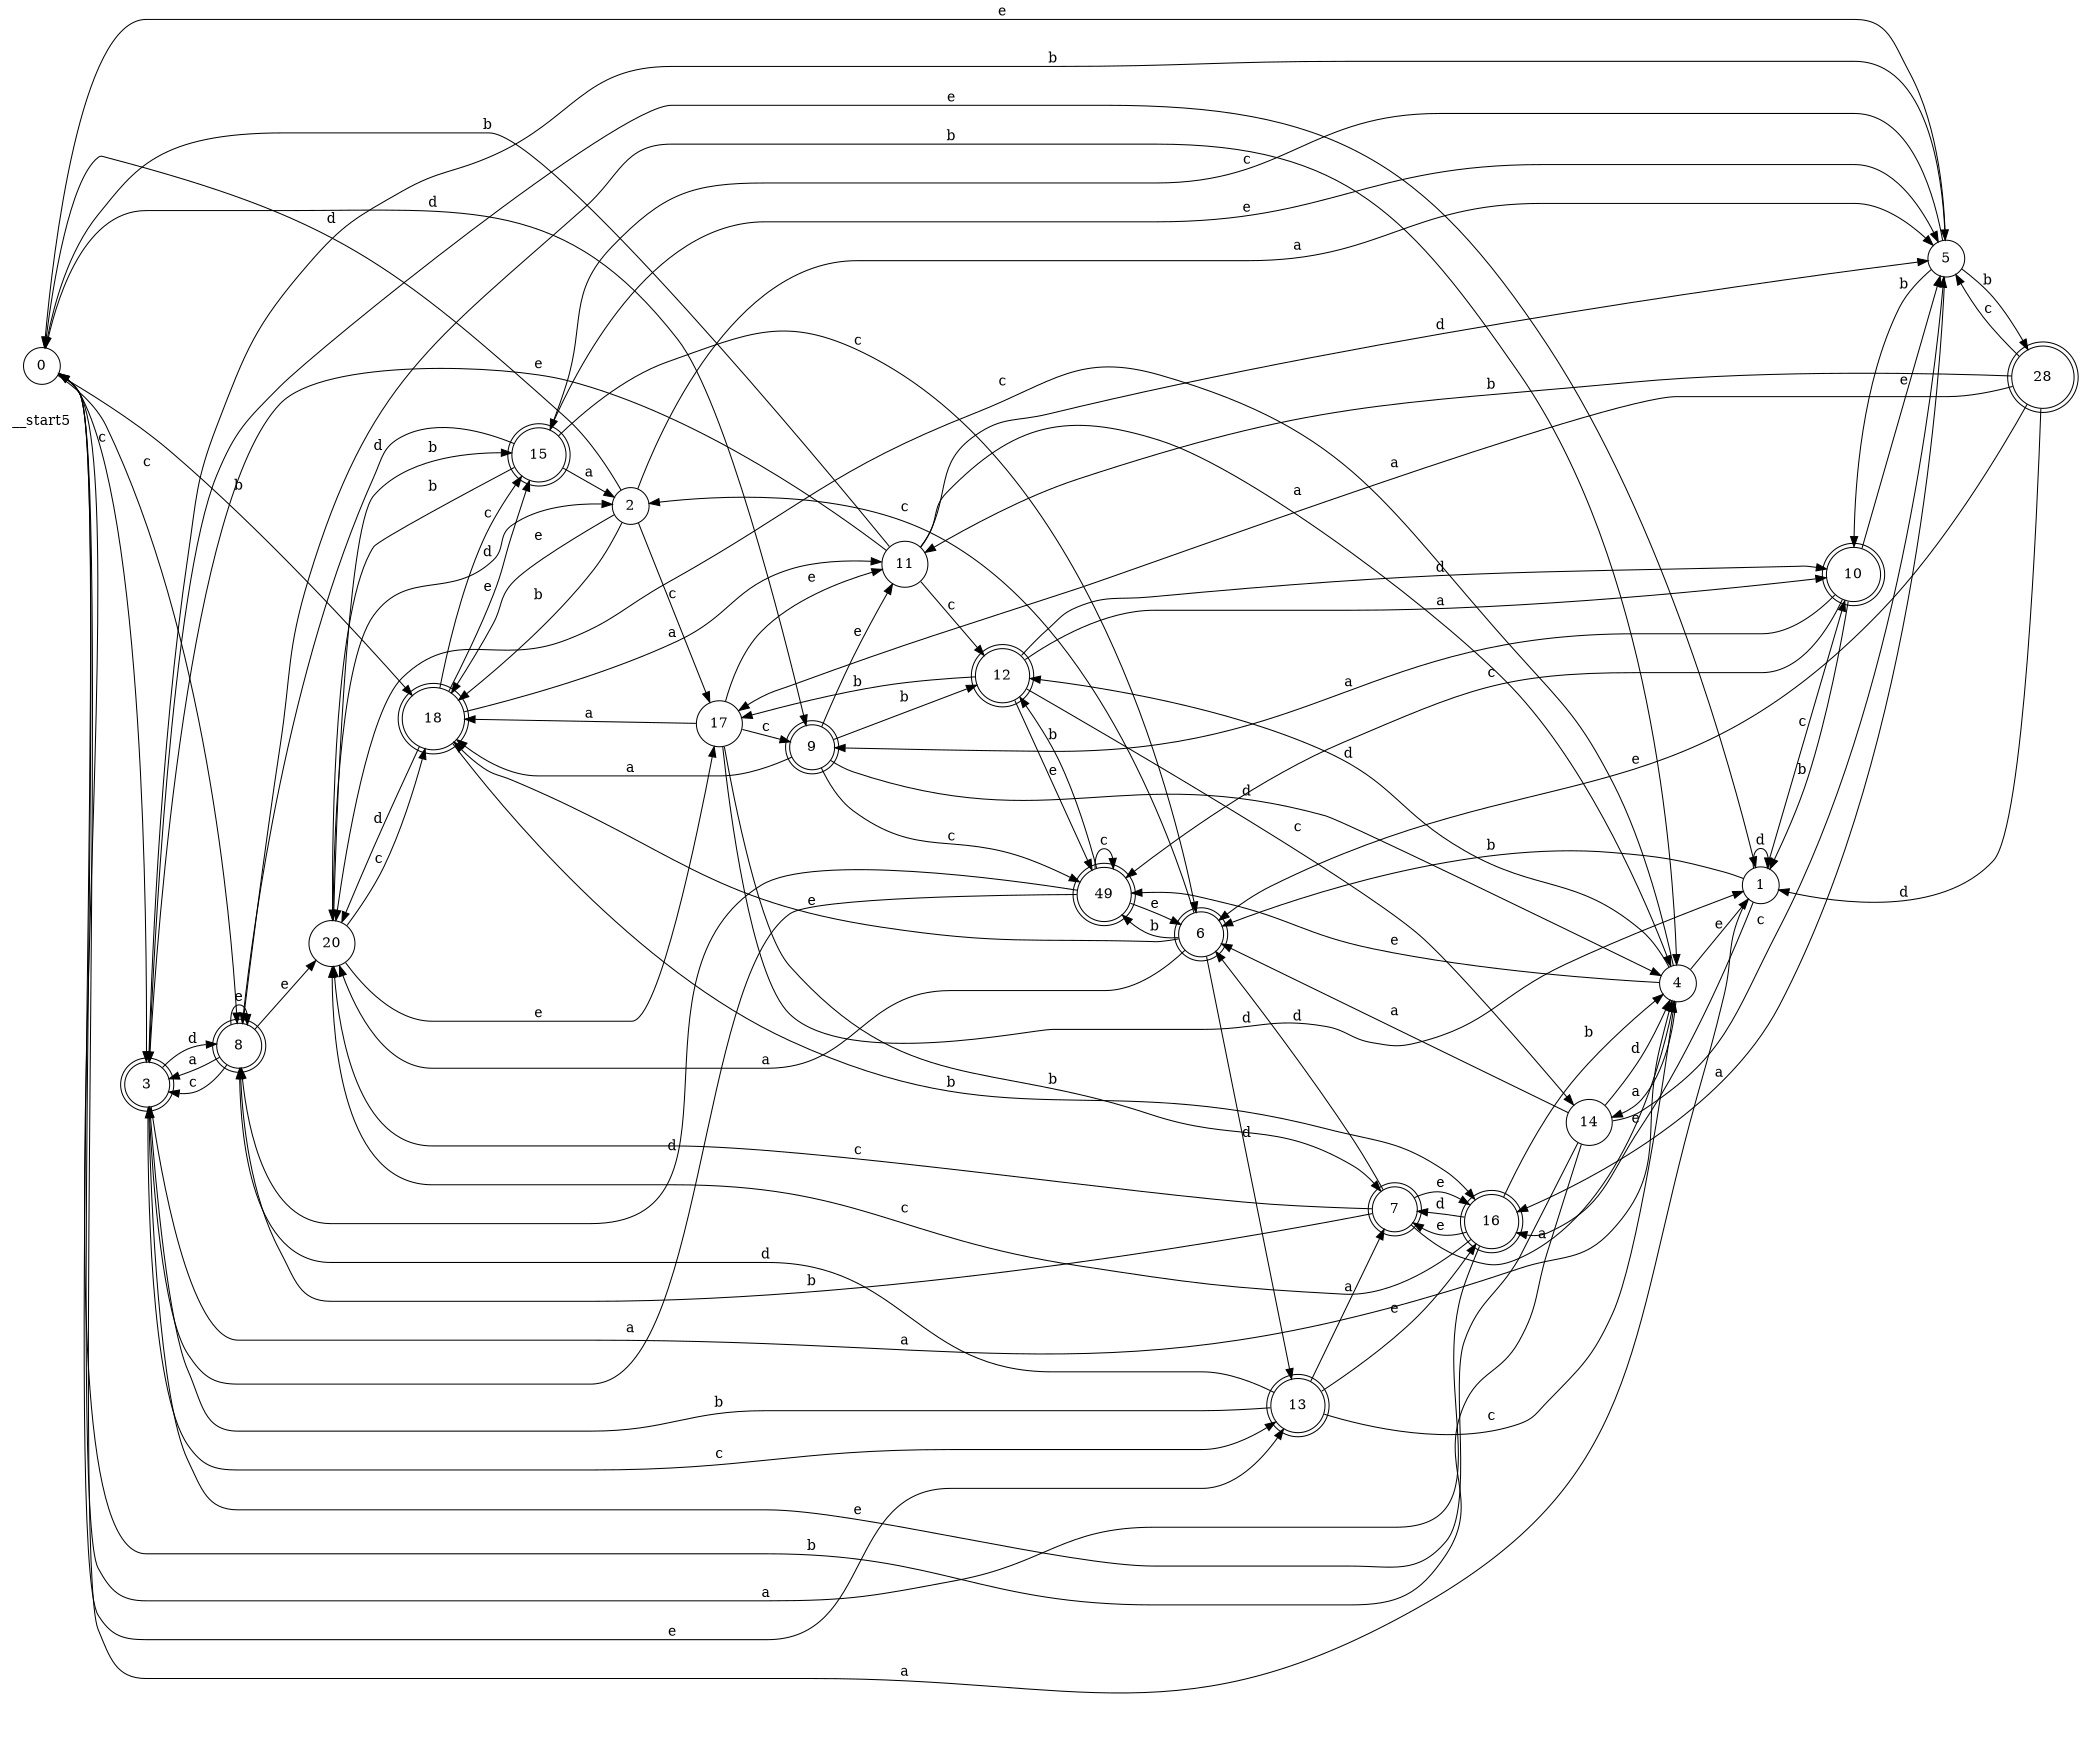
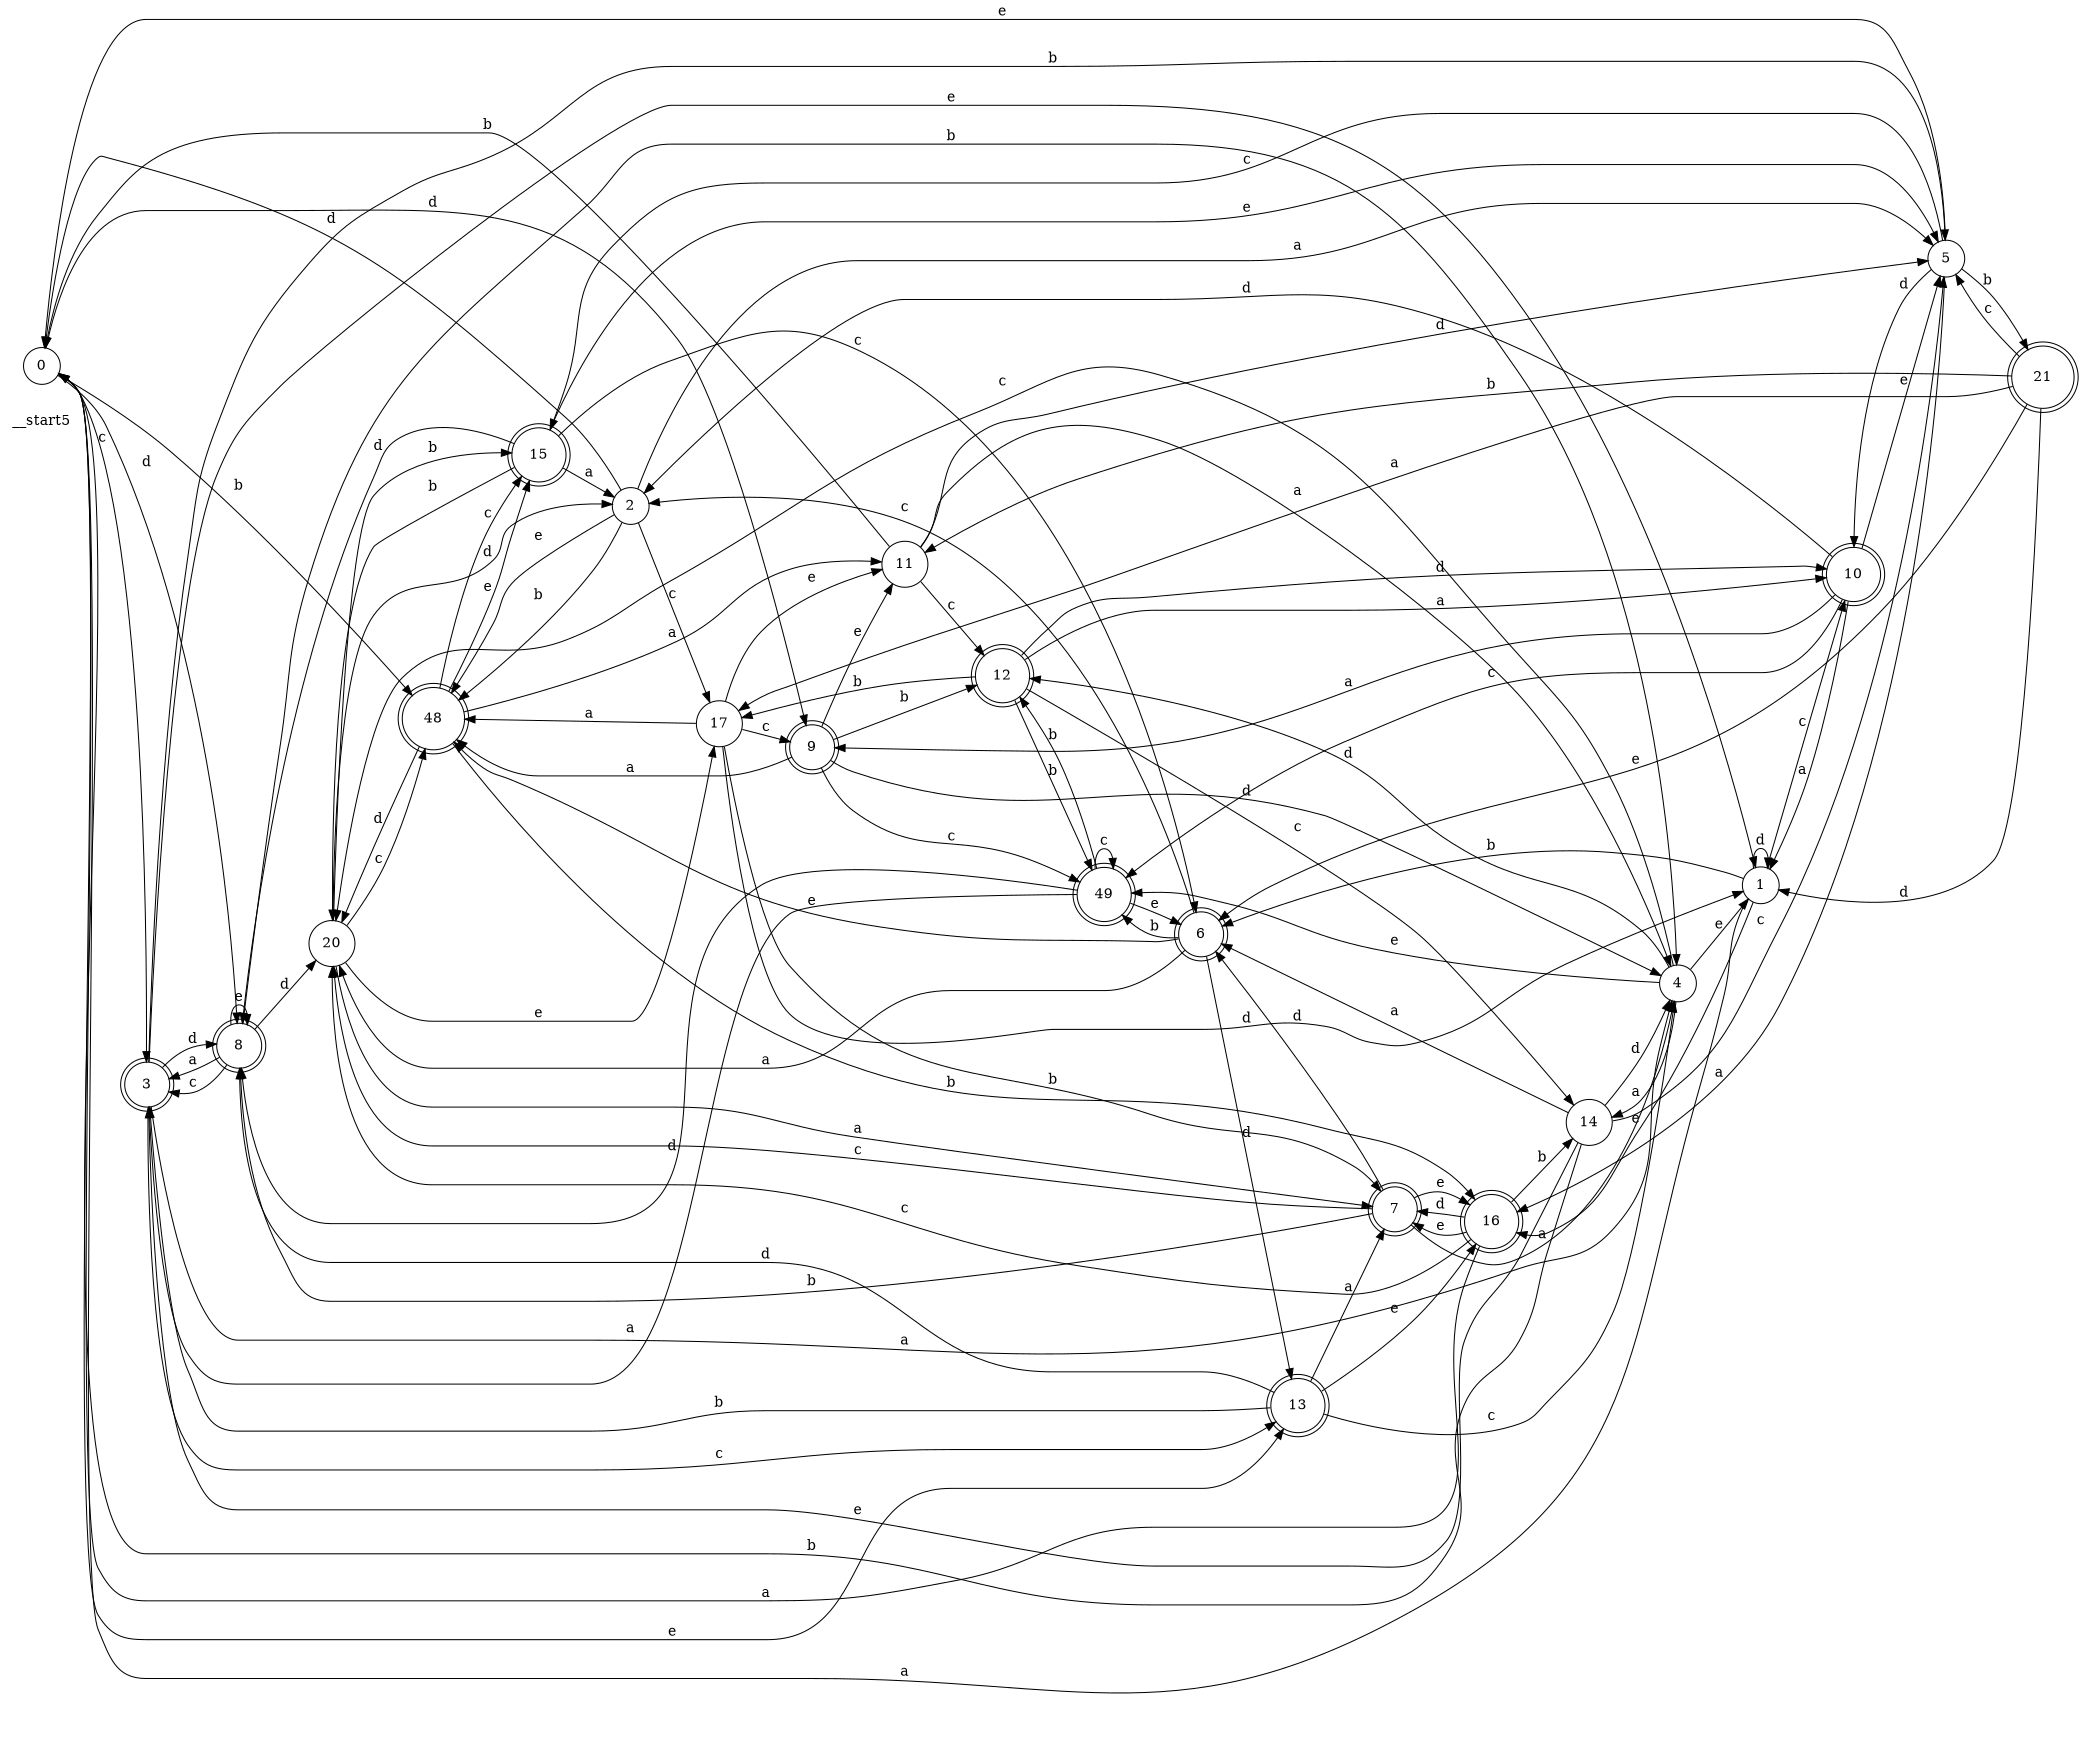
  digraph {
    rankdir=LR
    node [shape=doublecircle color=black fillcolor=white style="rounded,filled"]
    n1 [label=__start5 shape=none color="" fillcolor="" style=""]
    n2 [label=0 shape=circle style=filled]
    n3 [label=3]
    n4 [label=8]
    n5 [label=9]
    n6 [label=13]
-   n7 [label=18]
+   n7 [label=48]
    n8 [label=1 shape=circle style=filled]
    n9 [label=5 shape=circle style=filled]
    n10 [label=4 shape=circle style=filled]
    n11 [label=20 shape=circle style=filled]
    n12 [label=12]
    n13 [label=49]
    n14 [label=11 shape=circle style=filled]
    n15 [label=16]
    n16 [label=7]
    n17 [label=15]
    n18 [label=6]
    n19 [label=10]
    n20 [label=2 shape=circle style=filled]
    n21 [label=14 shape=circle style=filled]
    n22 [label=17 shape=circle style=filled]
-   n23 [label=28]
+   n23 [label=21]
    n2 -> n3 [label=c]
-   n2 -> n4 [label=c]
+   n2 -> n4 [label=d]
    n2 -> n5 [label=d]
    n2 -> n6 [label=e]
    n2 -> n7 [label=b]
    n3 -> n4 [label=d]
    n3 -> n6 [label=c]
    n3 -> n8 [label=e]
    n3 -> n9 [label=b]
    n3 -> n10 [label=a]
    n4 -> n3 [label=a]
    n4 -> n3 [label=c]
    n4 -> n4 [label=e]
    n4 -> n10 [label=b]
-   n4 -> n11 [label=e]
+   n4 -> n11 [label=d]
    n5 -> n7 [label=a]
    n5 -> n10 [label=d]
    n5 -> n12 [label=b]
    n5 -> n13 [label=c]
    n5 -> n14 [label=e]
    n6 -> n3 [label=b]
    n6 -> n4 [label=d]
    n6 -> n10 [label=c]
    n6 -> n15 [label=e]
    n6 -> n16 [label=a]
    n7 -> n11 [label=d]
    n7 -> n14 [label=a]
    n7 -> n15 [label=b]
    n7 -> n17 [label=c]
    n7 -> n17 [label=e]
    n8 -> n2 [label=a]
    n8 -> n8 [label=d]
    n8 -> n15 [label=e]
    n8 -> n18 [label=b]
    n8 -> n19 [label=c]
    n9 -> n2 [label=e]
    n9 -> n15 [label=a]
    n9 -> n17 [label=c]
-   n9 -> n19 [label=b]
+   n9 -> n19 [label=d]
    n9 -> n23 [label=b]
    n10 -> n8 [label=e]
    n10 -> n11 [label=c]
    n10 -> n12 [label=d]
    n10 -> n13 [label=e]
    n10 -> n21 [label=a]
    n11 -> n7 [label=c]
+   n11 -> n16 [label=a]
    n11 -> n17 [label=b]
    n11 -> n20 [label=d]
    n11 -> n22 [label=e]
-   n12 -> n13 [label=e]
+   n12 -> n13 [label=b]
    n12 -> n19 [label=a]
    n12 -> n19 [label=d]
    n12 -> n21 [label=c]
    n12 -> n22 [label=b]
    n13 -> n3 [label=a]
    n13 -> n4 [label=d]
    n13 -> n12 [label=b]
    n13 -> n13 [label=c]
    n13 -> n18 [label=e]
    n14 -> n2 [label=b]
-   n14 -> n3 [label=e]
    n14 -> n9 [label=d]
    n14 -> n10 [label=a]
    n14 -> n12 [label=c]
    n15 -> n2 [label=a]
    n15 -> n11 [label=c]
    n15 -> n16 [label=d]
    n15 -> n16 [label=e]
-   n15 -> n10 [label=b]
+   n15 -> n21 [label=b]
    n16 -> n4 [label=b]
    n16 -> n10 [label=a]
    n16 -> n11 [label=c]
    n16 -> n15 [label=e]
    n16 -> n18 [label=d]
    n17 -> n4 [label=d]
    n17 -> n9 [label=e]
    n17 -> n11 [label=b]
    n17 -> n18 [label=c]
    n17 -> n20 [label=a]
    n18 -> n6 [label=d]
    n18 -> n7 [label=e]
    n18 -> n11 [label=a]
    n18 -> n13 [label=b]
    n18 -> n20 [label=c]
    n19 -> n5 [label=a]
-   n19 -> n8 [label=b]
+   n19 -> n8 [label=a]
    n19 -> n9 [label=e]
    n19 -> n13 [label=c]
+   n19 -> n20 [label=d]
    n20 -> n2 [label=d]
    n20 -> n7 [label=b]
    n20 -> n7 [label=e]
    n20 -> n9 [label=a]
    n20 -> n22 [label=c]
    n21 -> n2 [label=b]
    n21 -> n3 [label=e]
    n21 -> n9 [label=c]
    n21 -> n10 [label=d]
    n21 -> n18 [label=a]
    n22 -> n5 [label=c]
    n22 -> n7 [label=a]
    n22 -> n8 [label=d]
    n22 -> n14 [label=e]
    n22 -> n16 [label=b]
    n23 -> n8 [label=d]
    n23 -> n9 [label=c]
    n23 -> n14 [label=b]
    n23 -> n18 [label=e]
    n23 -> n22 [label=a]
  }
